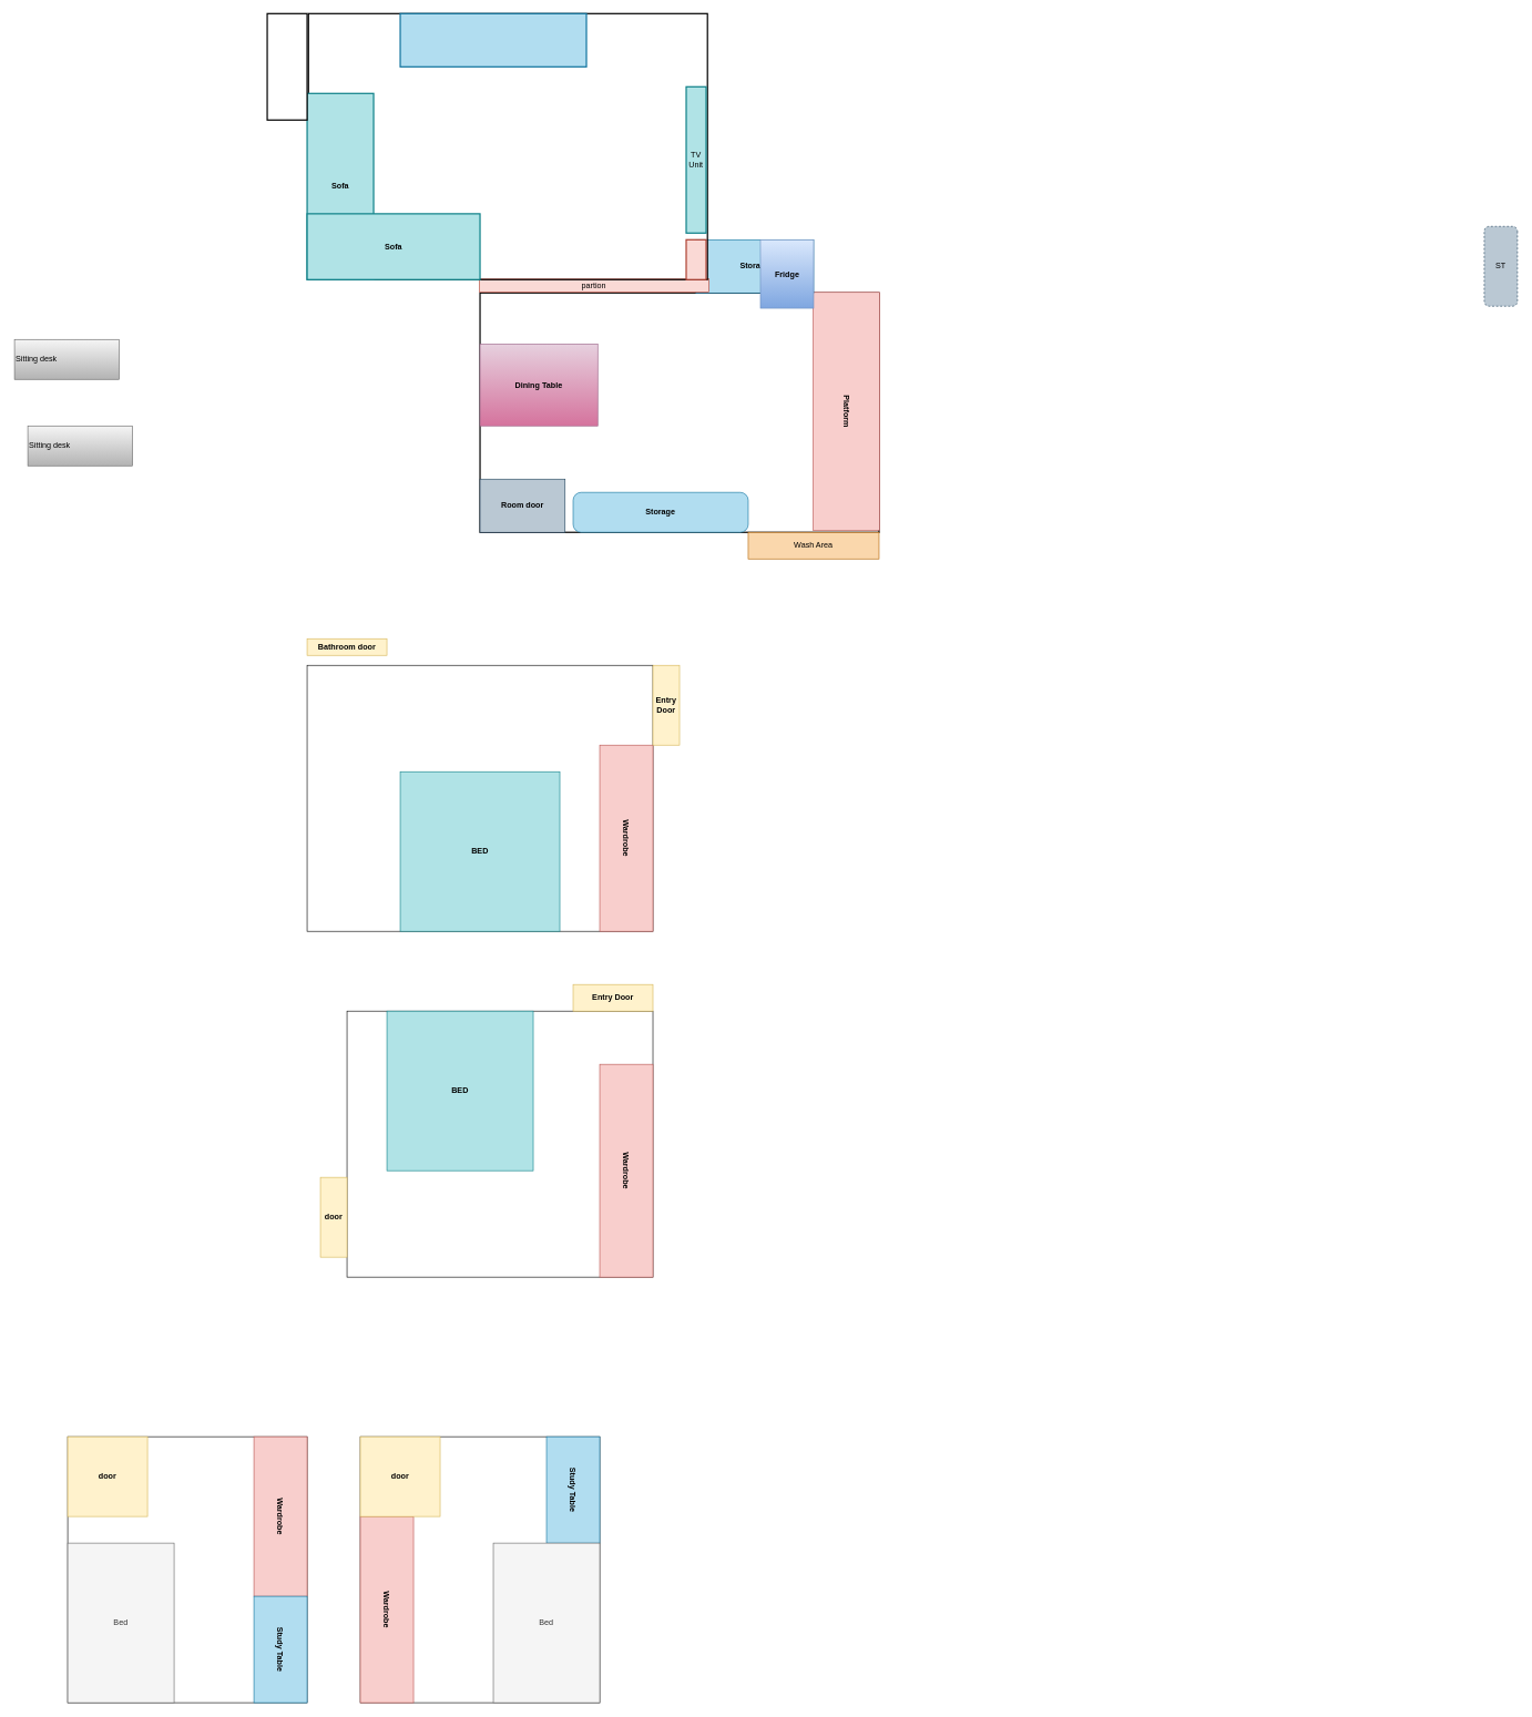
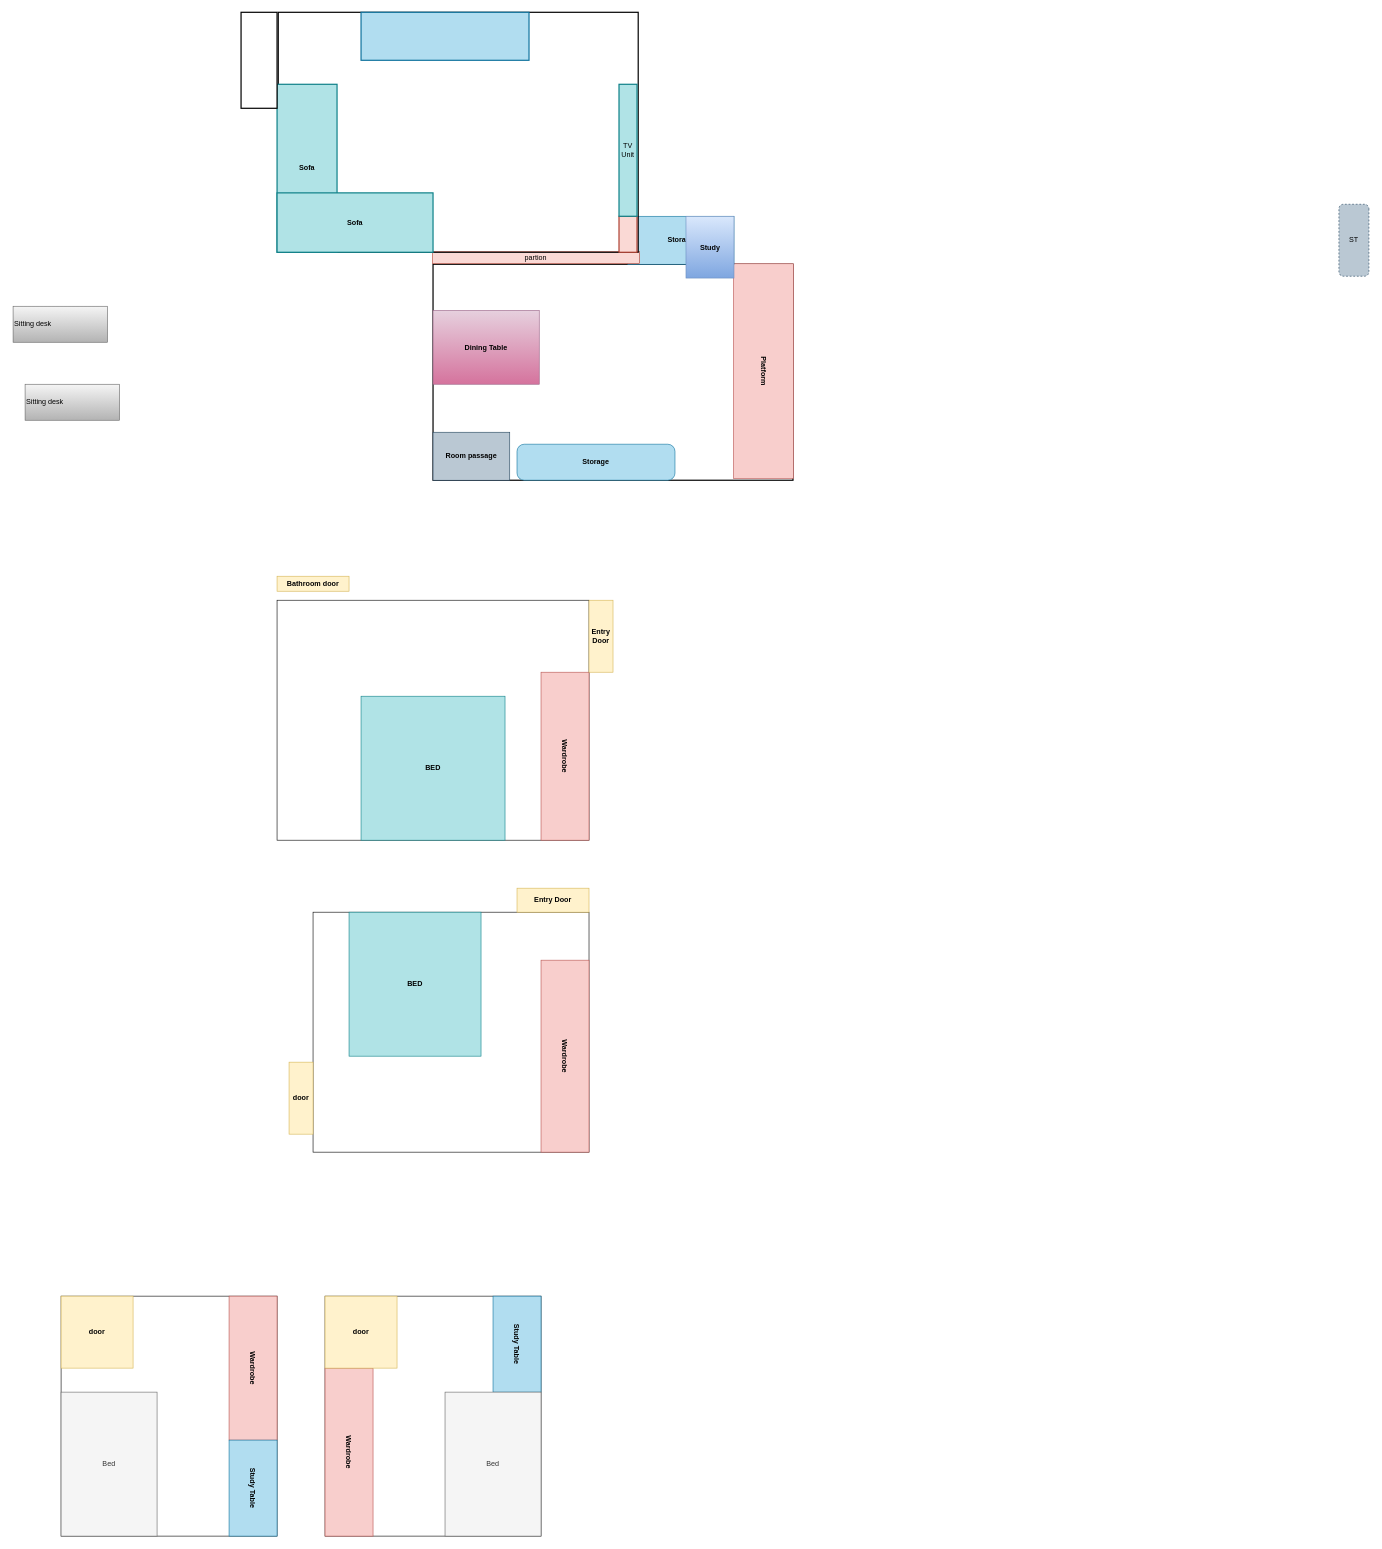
  <mxCell id="0" />
  <mxCell id="1" parent="0" />
  <mxCell id="2" value="ST" style="rounded=1;whiteSpace=wrap;html=1;direction=south;fillColor=#bac8d3;strokeColor=#23445d;dashed=1;" parent="1" vertex="1"><mxGeometry x="2231" y="340" width="50" height="120" as="geometry" /></mxCell>
  <mxCell id="3" value="" style="rounded=0;whiteSpace=wrap;html=1;fillColor=none;" parent="1" vertex="1"><mxGeometry x="461" y="1000" width="520" height="400" as="geometry" /></mxCell>
  <mxCell id="4" value="&lt;b&gt;BED&lt;/b&gt;" style="rounded=0;whiteSpace=wrap;html=1;fillColor=#b0e3e6;strokeColor=#0e8088;" parent="1" vertex="1"><mxGeometry x="601" y="1160" width="240" height="240" as="geometry" /></mxCell>
  <mxCell id="5" value="&lt;b&gt;Wardrobe&lt;/b&gt;" style="rounded=0;whiteSpace=wrap;html=1;rotation=90;fillColor=#f8cecc;strokeColor=#b85450;" parent="1" vertex="1"><mxGeometry x="801" y="1220" width="280" height="80" as="geometry" /></mxCell>
  <mxCell id="6" value="" style="rounded=0;whiteSpace=wrap;html=1;fillColor=none;" parent="1" vertex="1"><mxGeometry x="541" y="2160" width="360" height="400" as="geometry" /></mxCell>
  <mxCell id="7" value="&lt;b&gt;Wardrobe&lt;/b&gt;" style="rounded=0;whiteSpace=wrap;html=1;rotation=90;fillColor=#f8cecc;strokeColor=#b85450;" parent="1" vertex="1"><mxGeometry x="441" y="2380" width="280" height="80" as="geometry" /></mxCell>
  <mxCell id="8" value="&lt;b&gt;Study Table&lt;/b&gt;" style="rounded=0;whiteSpace=wrap;html=1;rotation=90;fillColor=#b1ddf0;strokeColor=#10739e;" parent="1" vertex="1"><mxGeometry x="781" y="2200" width="160" height="80" as="geometry" /></mxCell>
  <mxCell id="9" value="&lt;b&gt;Entry Door&lt;/b&gt;" style="rounded=0;whiteSpace=wrap;html=1;direction=south;fillColor=#fff2cc;strokeColor=#d6b656;" parent="1" vertex="1"><mxGeometry x="981" y="1000" width="40" height="120" as="geometry" /></mxCell>
  <mxCell id="10" value="&lt;b&gt;Bathroom door&lt;/b&gt;" style="rounded=0;whiteSpace=wrap;html=1;direction=west;fillColor=#fff2cc;strokeColor=#d6b656;" parent="1" vertex="1"><mxGeometry x="461" y="960" width="120" height="25" as="geometry" /></mxCell>
  <mxCell id="11" value="" style="rounded=0;whiteSpace=wrap;html=1;fillColor=none;" parent="1" vertex="1"><mxGeometry x="521" y="1520" width="460" height="400" as="geometry" /></mxCell>
  <mxCell id="12" value="&lt;b&gt;BED&lt;/b&gt;" style="rounded=0;whiteSpace=wrap;html=1;fillColor=#b0e3e6;strokeColor=#0e8088;" parent="1" vertex="1"><mxGeometry x="581" y="1520" width="220" height="240" as="geometry" /></mxCell>
  <mxCell id="13" value="&lt;b&gt;Wardrobe&lt;/b&gt;" style="rounded=0;whiteSpace=wrap;html=1;rotation=90;fillColor=#f8cecc;strokeColor=#b85450;" parent="1" vertex="1"><mxGeometry x="781" y="1720" width="320" height="80" as="geometry" /></mxCell>
  <mxCell id="14" value="&lt;b&gt;Entry Door&lt;/b&gt;" style="rounded=0;whiteSpace=wrap;html=1;direction=west;fillColor=#fff2cc;strokeColor=#d6b656;" parent="1" vertex="1"><mxGeometry x="861" y="1480" width="120" height="40" as="geometry" /></mxCell>
  <mxCell id="15" value="&lt;b&gt;door&lt;/b&gt;" style="rounded=0;whiteSpace=wrap;html=1;direction=north;fillColor=#fff2cc;strokeColor=#d6b656;" parent="1" vertex="1"><mxGeometry x="481" y="1770" width="40" height="120" as="geometry" /></mxCell>
  <mxCell id="16" value="&lt;b&gt;door&lt;/b&gt;" style="rounded=0;whiteSpace=wrap;html=1;direction=east;fillColor=#fff2cc;strokeColor=#d6b656;" parent="1" vertex="1"><mxGeometry x="541" y="2160" width="120" height="120" as="geometry" /></mxCell>
  <mxCell id="17" value="Bed" style="rounded=0;whiteSpace=wrap;html=1;fillColor=#f5f5f5;strokeColor=#666666;fontColor=#333333;" parent="1" vertex="1"><mxGeometry x="741" y="2320" width="160" height="240" as="geometry" /></mxCell>
  <mxCell id="18" value="" style="group" parent="1" vertex="1" connectable="0"><mxGeometry x="741" y="360" width="729.76" height="480" as="geometry" /></mxCell>
  <mxCell id="19" value="" style="rounded=0;whiteSpace=wrap;html=1;fillColor=none;strokeWidth=2;" parent="18" vertex="1"><mxGeometry x="-20" y="80" width="600" height="360" as="geometry" /></mxCell>
  <mxCell id="20" value="&lt;b&gt;Platform&lt;/b&gt;" style="rounded=0;whiteSpace=wrap;html=1;rotation=90;fillColor=#f8cecc;strokeColor=#b85450;" parent="18" vertex="1"><mxGeometry x="351.89" y="208.11" width="357.87" height="100" as="geometry" /></mxCell>
- <mxCell id="21" value="&lt;b&gt;Room door&lt;/b&gt;" style="rounded=0;whiteSpace=wrap;html=1;fillColor=#bac8d3;strokeColor=#23445d;" parent="18" vertex="1"><mxGeometry x="-20" y="360" width="127.869" height="80" as="geometry" /></mxCell>
+ <mxCell id="21" value="&lt;b&gt;Room passage&lt;/b&gt;" style="rounded=0;whiteSpace=wrap;html=1;fillColor=#bac8d3;strokeColor=#23445d;" parent="18" vertex="1"><mxGeometry x="-20" y="360" width="127.869" height="80" as="geometry" /></mxCell>
  <mxCell id="22" value="&lt;b&gt;Storage&lt;/b&gt;" style="rounded=0;whiteSpace=wrap;html=1;fillColor=#b1ddf0;strokeColor=#10739e;" parent="18" vertex="1"><mxGeometry x="304.59" width="177.049" height="80" as="geometry" /></mxCell>
- <mxCell id="23" value="Wash Area" style="rounded=0;whiteSpace=wrap;html=1;fillColor=#fad7ac;strokeColor=#b46504;" parent="18" vertex="1"><mxGeometry x="383.279" y="440" width="196.721" height="40" as="geometry" /></mxCell>
  <mxCell id="24" value="&lt;b&gt;Storage&lt;/b&gt;" style="rounded=1;whiteSpace=wrap;html=1;arcSize=20;fillColor=#b1ddf0;strokeColor=#10739e;" parent="18" vertex="1"><mxGeometry x="120" y="380" width="263.28" height="60" as="geometry" /></mxCell>
  <mxCell id="25" value="&lt;b&gt;Dining Table&lt;/b&gt;" style="rounded=0;whiteSpace=wrap;html=1;fillColor=#e6d0de;gradientColor=#d5739d;strokeColor=#996185;" parent="18" vertex="1"><mxGeometry x="-20" y="157" width="177.049" height="123" as="geometry" /></mxCell>
  <mxCell id="26" value="partion" style="rounded=0;whiteSpace=wrap;html=1;fillColor=#fad9d5;strokeColor=#ae4132;" parent="18" vertex="1"><mxGeometry x="-20.984" y="59" width="345.246" height="20" as="geometry" /></mxCell>
- <mxCell id="27" value="&lt;b&gt;Fridge&lt;/b&gt;" style="rounded=0;whiteSpace=wrap;html=1;fillColor=#dae8fc;gradientColor=#7ea6e0;strokeColor=#6c8ebf;" parent="18" vertex="1"><mxGeometry x="401.64" width="80" height="103" as="geometry" /></mxCell>
+ <mxCell id="27" value="&lt;b&gt;Study&lt;/b&gt;" style="rounded=0;whiteSpace=wrap;html=1;fillColor=#dae8fc;gradientColor=#7ea6e0;strokeColor=#6c8ebf;" parent="18" vertex="1"><mxGeometry x="401.64" width="80" height="103" as="geometry" /></mxCell>
  <mxCell id="28" value="" style="rounded=0;whiteSpace=wrap;html=1;fillColor=none;strokeWidth=2;" parent="1" vertex="1"><mxGeometry x="463" y="20" width="600" height="400" as="geometry" /></mxCell>
  <mxCell id="29" value="" style="rounded=0;whiteSpace=wrap;html=1;strokeWidth=2;fillColor=#fad9d5;strokeColor=#ae4132;" parent="1" vertex="1"><mxGeometry x="1031" y="360" width="30" height="60" as="geometry" /></mxCell>
  <mxCell id="30" value="&lt;b&gt;Sofa&lt;/b&gt;" style="rounded=0;whiteSpace=wrap;html=1;strokeWidth=2;fillColor=#b0e3e6;strokeColor=#0e8088;" parent="1" vertex="1"><mxGeometry x="461" y="140" width="100" height="280" as="geometry" /></mxCell>
  <mxCell id="31" value="" style="rounded=0;whiteSpace=wrap;html=1;strokeWidth=2;" parent="1" vertex="1"><mxGeometry x="401" y="20" width="60" height="160" as="geometry" /></mxCell>
  <mxCell id="32" value="&lt;b&gt;Sofa&lt;/b&gt;" style="rounded=0;whiteSpace=wrap;html=1;strokeWidth=2;fillColor=#b0e3e6;strokeColor=#0e8088;" parent="1" vertex="1"><mxGeometry x="461" y="321" width="260" height="99" as="geometry" /></mxCell>
  <mxCell id="33" value="" style="rounded=0;whiteSpace=wrap;html=1;strokeWidth=2;direction=west;fillColor=#b1ddf0;strokeColor=#10739e;" parent="1" vertex="1"><mxGeometry x="601" y="20" width="280" height="80" as="geometry" /></mxCell>
- <mxCell id="34" value="TV Unit" style="rounded=0;whiteSpace=wrap;html=1;strokeWidth=2;fillColor=#b0e3e6;strokeColor=#0e8088;" parent="1" vertex="1"><mxGeometry x="1031" y="130" width="30" height="220" as="geometry" /></mxCell>
+ <mxCell id="34" value="TV Unit" style="rounded=0;whiteSpace=wrap;html=1;strokeWidth=2;fillColor=#b0e3e6;strokeColor=#0e8088;" parent="1" vertex="1"><mxGeometry x="1031" y="140" width="30" height="220" as="geometry" /></mxCell>
  <mxCell id="35" value="&lt;div&gt;&lt;span&gt;Sitting desk&lt;/span&gt;&lt;/div&gt;" style="rounded=0;whiteSpace=wrap;html=1;fillColor=#f5f5f5;gradientColor=#b3b3b3;strokeColor=#666666;align=left;" parent="1" vertex="1"><mxGeometry x="40.996" y="640" width="157.377" height="60" as="geometry" /></mxCell>
  <mxCell id="36" value="&lt;div&gt;&lt;span&gt;Sitting desk&lt;/span&gt;&lt;/div&gt;" style="rounded=0;whiteSpace=wrap;html=1;fillColor=#f5f5f5;gradientColor=#b3b3b3;strokeColor=#666666;align=left;" parent="1" vertex="1"><mxGeometry x="20.996" y="510" width="157.377" height="60" as="geometry" /></mxCell>
  <mxCell id="37" value="" style="rounded=0;whiteSpace=wrap;html=1;fillColor=none;" vertex="1" parent="1"><mxGeometry x="101" y="2160" width="360" height="400" as="geometry" /></mxCell>
  <mxCell id="38" value="&lt;b&gt;Wardrobe&lt;/b&gt;" style="rounded=0;whiteSpace=wrap;html=1;rotation=90;fillColor=#f8cecc;strokeColor=#b85450;" vertex="1" parent="1"><mxGeometry x="301" y="2240" width="240" height="80" as="geometry" /></mxCell>
  <mxCell id="39" value="&lt;b&gt;Study Table&lt;/b&gt;" style="rounded=0;whiteSpace=wrap;html=1;rotation=90;fillColor=#b1ddf0;strokeColor=#10739e;" vertex="1" parent="1"><mxGeometry x="341" y="2440" width="160" height="80" as="geometry" /></mxCell>
  <mxCell id="40" value="&lt;b&gt;door&lt;/b&gt;" style="rounded=0;whiteSpace=wrap;html=1;direction=east;fillColor=#fff2cc;strokeColor=#d6b656;" vertex="1" parent="1"><mxGeometry x="101" y="2160" width="120" height="120" as="geometry" /></mxCell>
  <mxCell id="41" value="Bed" style="rounded=0;whiteSpace=wrap;html=1;fillColor=#f5f5f5;strokeColor=#666666;fontColor=#333333;" vertex="1" parent="1"><mxGeometry x="101" y="2320" width="160" height="240" as="geometry" /></mxCell>
